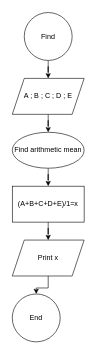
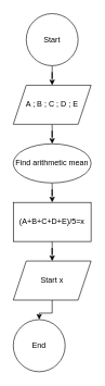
  <mxCell id="0" />
  <mxCell id="1" parent="0" />
  <mxCell id="2" value="" style="edgeStyle=orthogonalEdgeStyle;rounded=0;orthogonalLoop=1;jettySize=auto;html=1;" edge="1" parent="1" source="3" target="5"><mxGeometry relative="1" as="geometry" /></mxCell>
- <mxCell id="3" value="Find" style="ellipse;whiteSpace=wrap;html=1;aspect=fixed;" vertex="1" parent="1"><mxGeometry x="40" y="20" width="80" height="80" as="geometry" /></mxCell>
+ <mxCell id="3" value="Start" style="ellipse;whiteSpace=wrap;html=1;aspect=fixed;" vertex="1" parent="1"><mxGeometry x="40" y="20" width="80" height="80" as="geometry" /></mxCell>
  <mxCell id="4" value="" style="edgeStyle=orthogonalEdgeStyle;rounded=0;orthogonalLoop=1;jettySize=auto;html=1;" edge="1" parent="1" source="5" target="7"><mxGeometry relative="1" as="geometry" /></mxCell>
  <mxCell id="5" value="A ; B ; C ; D ; E" style="shape=parallelogram;perimeter=parallelogramPerimeter;whiteSpace=wrap;html=1;fixedSize=1;" vertex="1" parent="1"><mxGeometry x="20" y="130" width="120" height="60" as="geometry" /></mxCell>
  <mxCell id="6" value="" style="edgeStyle=orthogonalEdgeStyle;rounded=0;orthogonalLoop=1;jettySize=auto;html=1;" edge="1" parent="1" source="7" target="9"><mxGeometry relative="1" as="geometry" /></mxCell>
  <mxCell id="7" value="Find arithmetic mean" style="ellipse;whiteSpace=wrap;html=1;" vertex="1" parent="1"><mxGeometry x="20" y="220" width="120" height="60" as="geometry" /></mxCell>
  <mxCell id="8" value="" style="edgeStyle=orthogonalEdgeStyle;rounded=0;orthogonalLoop=1;jettySize=auto;html=1;" edge="1" parent="1" source="9" target="11"><mxGeometry relative="1" as="geometry" /></mxCell>
- <mxCell id="9" value="(A+B+C+D+E)/1=x" style="whiteSpace=wrap;html=1;" vertex="1" parent="1"><mxGeometry x="20" y="310" width="120" height="60" as="geometry" /></mxCell>
+ <mxCell id="9" value="(A+B+C+D+E)/5=x" style="whiteSpace=wrap;html=1;" vertex="1" parent="1"><mxGeometry x="20" y="310" width="120" height="60" as="geometry" /></mxCell>
  <mxCell id="10" style="edgeStyle=orthogonalEdgeStyle;rounded=0;orthogonalLoop=1;jettySize=auto;html=1;exitX=0.5;exitY=1;exitDx=0;exitDy=0;" edge="1" parent="1" source="11" target="12"><mxGeometry relative="1" as="geometry" /></mxCell>
- <mxCell id="11" value="Print x" style="shape=parallelogram;perimeter=parallelogramPerimeter;whiteSpace=wrap;html=1;fixedSize=1;" vertex="1" parent="1"><mxGeometry x="20" y="400" width="120" height="60" as="geometry" /></mxCell>
+ <mxCell id="11" value="Start x" style="shape=parallelogram;perimeter=parallelogramPerimeter;whiteSpace=wrap;html=1;fixedSize=1;" vertex="1" parent="1"><mxGeometry x="20" y="400" width="120" height="60" as="geometry" /></mxCell>
  <mxCell id="12" value="End" style="ellipse;whiteSpace=wrap;html=1;" vertex="1" parent="1"><mxGeometry x="20" y="490" width="80" height="80" as="geometry" /></mxCell>
